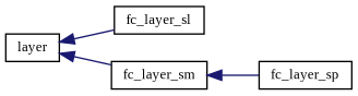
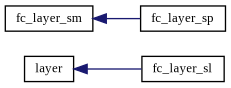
  digraph {
    fontname="Liberation Serif"
    rankdir=LR
    node [color=black fillcolor=white fontname="Liberation Serif" fontsize=10 shape=record style=filled]
    edge [color=midnightblue dir=back fontname="Liberation Serif" fontsize=10 labelfontname=Helvetica labelfontsize=10 style=solid]
    n1 [height=0.2 label=layer width=0.4]
    n2 [height=0.2 label=fc_layer_sl width=0.4]
    n3 [height=0.2 label=fc_layer_sm width=0.4]
    n4 [height=0.2 label=fc_layer_sp width=0.4]
    n1 -> n2
-   n1 -> n3
    n3 -> n4
  }
